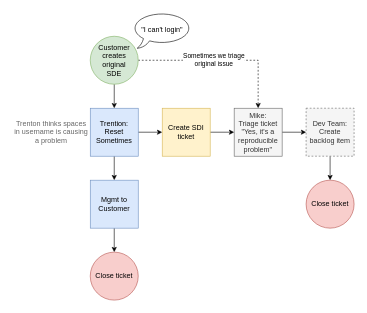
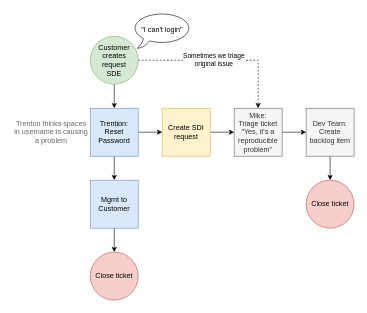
  <mxCell id="0" />
  <mxCell id="1" parent="0" />
  <mxCell id="2" style="edgeStyle=orthogonalEdgeStyle;rounded=0;orthogonalLoop=1;jettySize=auto;html=1;entryX=0.5;entryY=0;entryDx=0;entryDy=0;" edge="1" parent="1" source="4" target="11"><mxGeometry relative="1" as="geometry" /></mxCell>
  <mxCell id="3" style="edgeStyle=orthogonalEdgeStyle;rounded=0;orthogonalLoop=1;jettySize=auto;html=1;entryX=0;entryY=0.5;entryDx=0;entryDy=0;" edge="1" parent="1" source="4" target="15"><mxGeometry relative="1" as="geometry" /></mxCell>
- <mxCell id="4" value="Trention:&lt;br&gt;Reset Sometimes" style="whiteSpace=wrap;html=1;aspect=fixed;fillColor=#dae8fc;strokeColor=#6c8ebf;" vertex="1" parent="1"><mxGeometry x="150" y="180" width="80" height="80" as="geometry" /></mxCell>
+ <mxCell id="4" value="Trention:&lt;br&gt;Reset Password" style="whiteSpace=wrap;html=1;aspect=fixed;fillColor=#dae8fc;strokeColor=#6c8ebf;" vertex="1" parent="1"><mxGeometry x="150" y="180" width="80" height="80" as="geometry" /></mxCell>
  <mxCell id="5" style="edgeStyle=orthogonalEdgeStyle;rounded=0;orthogonalLoop=1;jettySize=auto;html=1;" edge="1" parent="1" source="8" target="4"><mxGeometry relative="1" as="geometry" /></mxCell>
  <mxCell id="6" style="edgeStyle=orthogonalEdgeStyle;rounded=0;orthogonalLoop=1;jettySize=auto;html=1;dashed=1;" edge="1" parent="1" source="8" target="17"><mxGeometry relative="1" as="geometry" /></mxCell>
  <mxCell id="7" value="Sometimes we triage &lt;br&gt;original issue" style="edgeLabel;html=1;align=center;verticalAlign=middle;resizable=0;points=[];" vertex="1" connectable="0" parent="6"><mxGeometry x="-0.107" y="2" relative="1" as="geometry"><mxPoint as="offset" /></mxGeometry></mxCell>
- <mxCell id="8" value="Customer creates original &lt;br&gt;SDE" style="ellipse;whiteSpace=wrap;html=1;aspect=fixed;fillColor=#d5e8d4;strokeColor=#82b366;" vertex="1" parent="1"><mxGeometry x="150" y="60" width="80" height="80" as="geometry" /></mxCell>
+ <mxCell id="8" value="Customer creates request &lt;br&gt;SDE" style="ellipse;whiteSpace=wrap;html=1;aspect=fixed;fillColor=#d5e8d4;strokeColor=#82b366;" vertex="1" parent="1"><mxGeometry x="150" y="60" width="80" height="80" as="geometry" /></mxCell>
  <mxCell id="9" value="&quot;I can't login&quot;" style="whiteSpace=wrap;html=1;shape=mxgraph.basic.oval_callout" vertex="1" parent="1"><mxGeometry x="220" width="100" height="60" as="geometry" y="20" /></mxCell>
  <mxCell id="10" style="edgeStyle=orthogonalEdgeStyle;rounded=0;orthogonalLoop=1;jettySize=auto;html=1;entryX=0.5;entryY=0;entryDx=0;entryDy=0;" edge="1" parent="1" source="11" target="12"><mxGeometry relative="1" as="geometry" /></mxCell>
  <mxCell id="11" value="Mgmt to Customer" style="whiteSpace=wrap;html=1;aspect=fixed;fillColor=#dae8fc;strokeColor=#6c8ebf;" vertex="1" parent="1"><mxGeometry x="150" y="300" width="80" height="80" as="geometry" /></mxCell>
  <mxCell id="12" value="Close ticket" style="ellipse;whiteSpace=wrap;html=1;aspect=fixed;fillColor=#f8cecc;strokeColor=#b85450;" vertex="1" parent="1"><mxGeometry x="150" y="420" width="80" height="80" as="geometry" /></mxCell>
  <mxCell id="13" value="&lt;font style=&quot;font-size: 12px&quot;&gt;&lt;span style=&quot;color: rgb(102 , 102 , 102) ; text-align: right&quot;&gt;Trenton thinks spaces&lt;/span&gt;&lt;br style=&quot;color: rgb(102 , 102 , 102) ; text-align: right&quot;&gt;&lt;span style=&quot;color: rgb(102 , 102 , 102) ; text-align: right&quot;&gt;in username is causing&lt;/span&gt;&lt;br style=&quot;color: rgb(102 , 102 , 102) ; text-align: right&quot;&gt;&lt;span style=&quot;color: rgb(102 , 102 , 102) ; text-align: right&quot;&gt;a problem&lt;/span&gt;&lt;/font&gt;" style="text;html=1;strokeColor=none;fillColor=none;align=center;verticalAlign=middle;whiteSpace=wrap;rounded=0;" vertex="1" parent="1"><mxGeometry x="20" y="185" width="130" height="70" as="geometry" /></mxCell>
  <mxCell id="14" value="" style="edgeStyle=orthogonalEdgeStyle;rounded=0;orthogonalLoop=1;jettySize=auto;html=1;" edge="1" parent="1" source="15" target="17"><mxGeometry relative="1" as="geometry" /></mxCell>
- <mxCell id="15" value="Create SDI ticket" style="whiteSpace=wrap;html=1;aspect=fixed;fillColor=#fff2cc;strokeColor=#d6b656;" vertex="1" parent="1"><mxGeometry x="270" y="180" width="80" height="80" as="geometry" /></mxCell>
+ <mxCell id="15" value="Create SDI request" style="whiteSpace=wrap;html=1;aspect=fixed;fillColor=#fff2cc;strokeColor=#d6b656;" vertex="1" parent="1"><mxGeometry x="270" y="180" width="80" height="80" as="geometry" /></mxCell>
  <mxCell id="16" value="" style="edgeStyle=orthogonalEdgeStyle;rounded=0;orthogonalLoop=1;jettySize=auto;html=1;" edge="1" parent="1" source="17" target="19"><mxGeometry relative="1" as="geometry" /></mxCell>
  <mxCell id="17" value="Mike:&lt;br&gt;Triage ticket&lt;br&gt;&quot;Yes, it's a reproducible problem&quot;" style="whiteSpace=wrap;html=1;aspect=fixed;fillColor=#f5f5f5;strokeColor=#666666;fontColor=#333333;" vertex="1" parent="1"><mxGeometry x="390" y="180" width="80" height="80" as="geometry" /></mxCell>
  <mxCell id="18" value="" style="edgeStyle=orthogonalEdgeStyle;rounded=0;orthogonalLoop=1;jettySize=auto;html=1;entryX=0.5;entryY=0;entryDx=0;entryDy=0;" edge="1" parent="1" source="19" target="20"><mxGeometry relative="1" as="geometry"><mxPoint x="550" y="340" as="targetPoint" /></mxGeometry></mxCell>
- <mxCell id="19" value="Dev Team:&lt;br&gt;Create backlog item" style="whiteSpace=wrap;html=1;aspect=fixed;fillColor=#f5f5f5;strokeColor=#666666;fontColor=#333333;dashed=1;" vertex="1" parent="1"><mxGeometry x="510" y="180" width="80" height="80" as="geometry" /></mxCell>
+ <mxCell id="19" value="Dev Team:&lt;br&gt;Create backlog item" style="whiteSpace=wrap;html=1;aspect=fixed;fillColor=#f5f5f5;strokeColor=#666666;fontColor=#333333;" vertex="1" parent="1"><mxGeometry x="510" y="180" width="80" height="80" as="geometry" /></mxCell>
  <mxCell id="20" value="Close ticket" style="ellipse;whiteSpace=wrap;html=1;aspect=fixed;fillColor=#f8cecc;strokeColor=#b85450;" vertex="1" parent="1"><mxGeometry x="510" y="300" width="80" height="80" as="geometry" /></mxCell>
